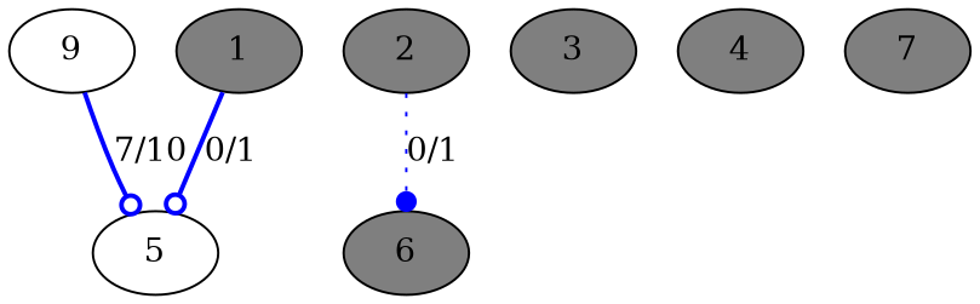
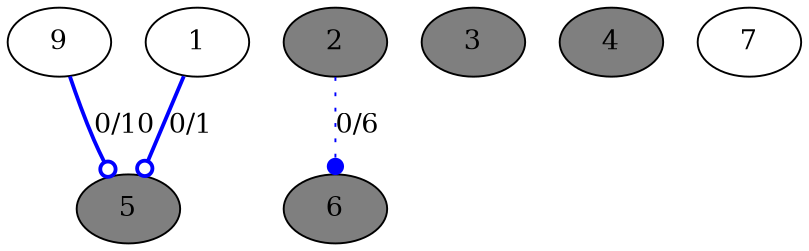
  digraph {
    node [fillcolor=grey50 style=filled]
    edge [arrowhead=odot color=blue style=bold]
    n1 [fillcolor=grey100 label=9]
-   5 [fillcolor=grey100]
-   1
+   5
+   1 [fillcolor=grey100]
    2
    6
    3
    4
-   7
-   n1 -> 5 [label="7/10"]
+   7 [fillcolor=grey100]
+   n1 -> 5 [label="0/10"]
    1 -> 5 [label="0/1"]
-   2 -> 6 [arrowhead=dot label="0/1" style=dotted]
+   2 -> 6 [arrowhead=dot label="0/6" style=dotted]
  }
